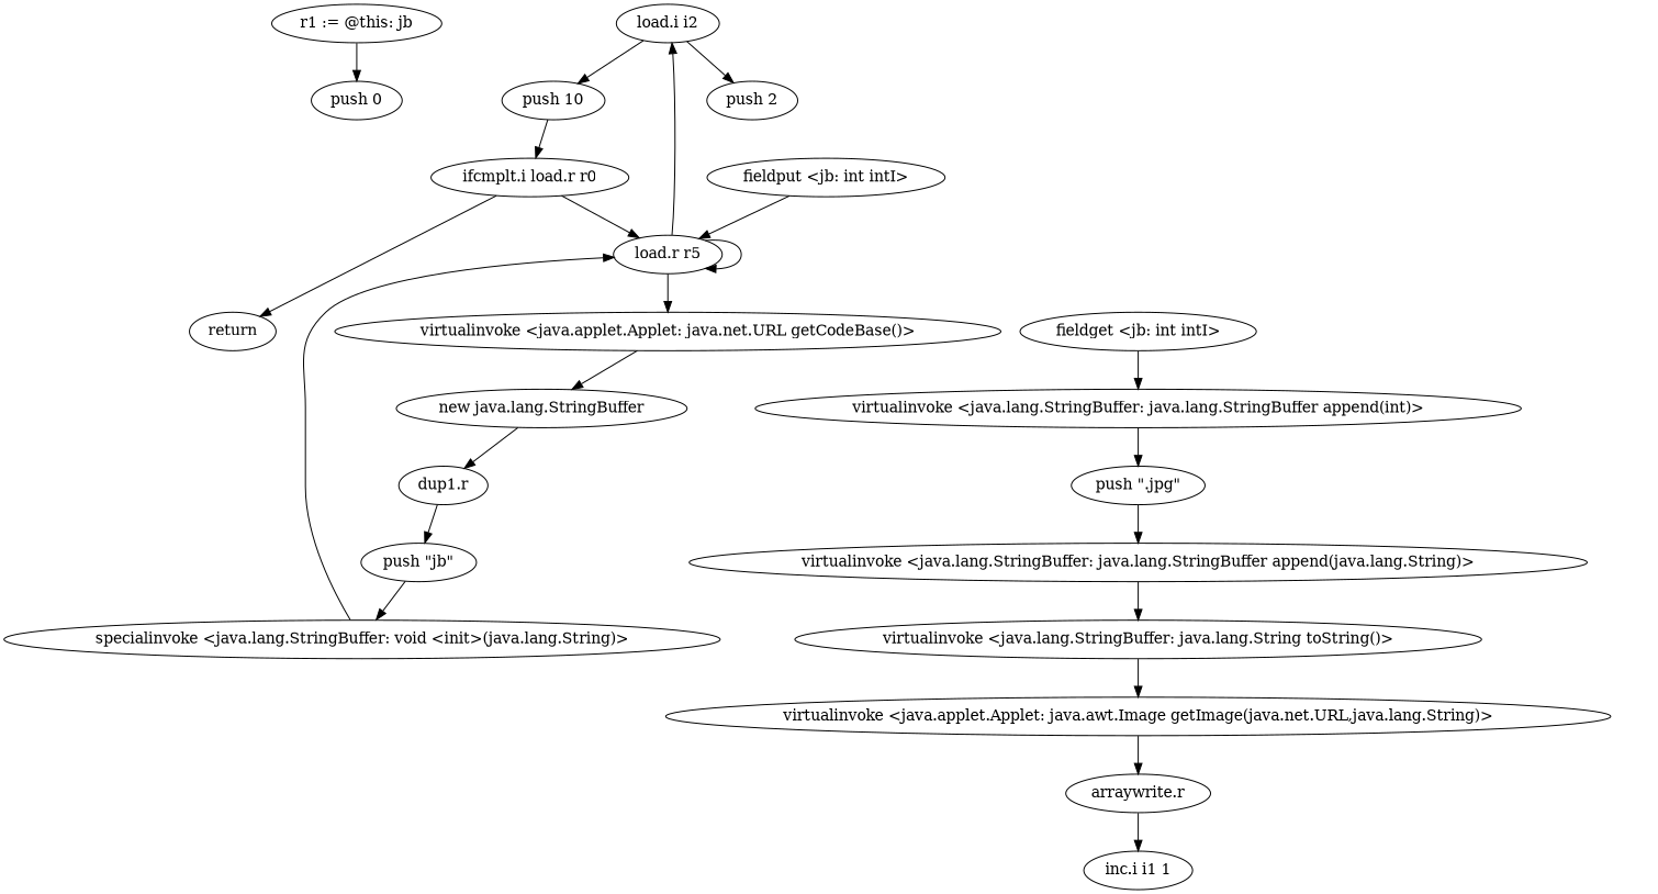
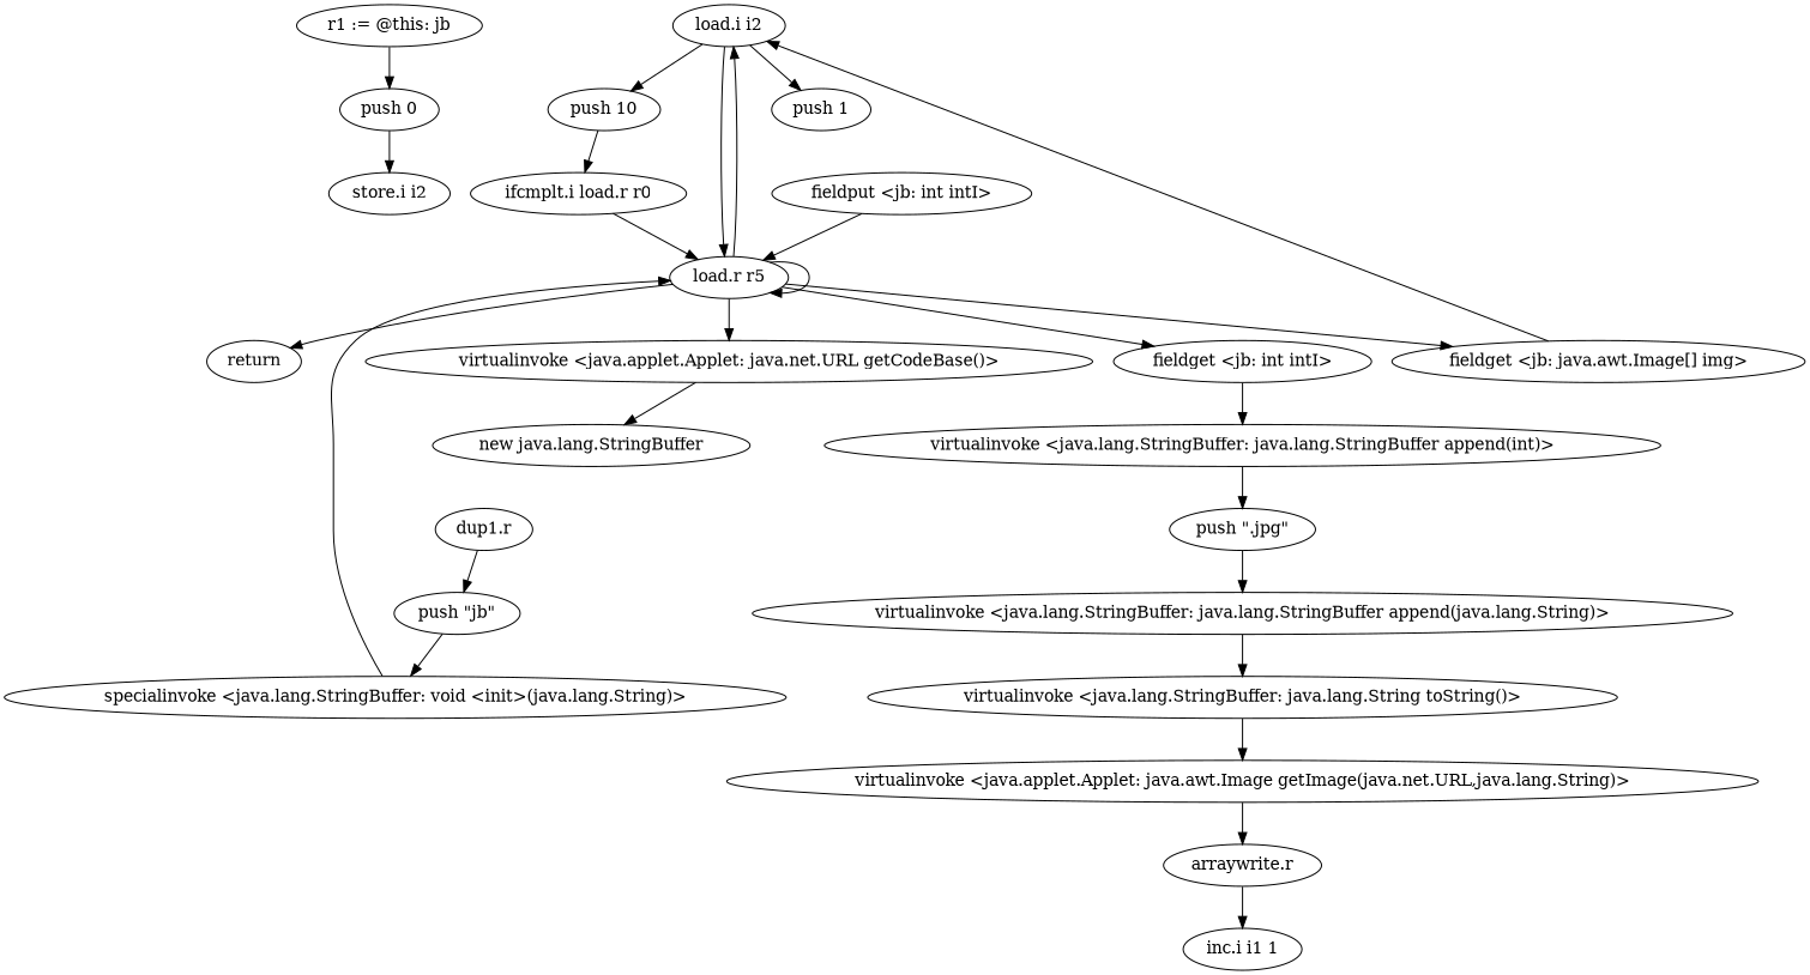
  digraph {
    n1 [label="r1 := @this: jb"]
    "push 0"
+   "store.i i2"
    "load.i i2"
    "push 10"
    n6 [label="load.r r5"]
-   "push 1" [label="push 2"]
+   "push 1"
    "ifcmplt.i load.r r0"
+   "fieldget <jb: java.awt.Image[] img>"
    "virtualinvoke <java.applet.Applet: java.net.URL getCodeBase()>"
    "fieldget <jb: int intI>"
    return
    "new java.lang.StringBuffer"
    "virtualinvoke <java.lang.StringBuffer: java.lang.StringBuffer append(int)>"
    "fieldput <jb: int intI>"
    "dup1.r"
    "push \"jb\""
    "specialinvoke <java.lang.StringBuffer: void <init>(java.lang.String)>"
    "push \".jpg\""
    "virtualinvoke <java.lang.StringBuffer: java.lang.StringBuffer append(java.lang.String)>"
    "virtualinvoke <java.lang.StringBuffer: java.lang.String toString()>"
    "virtualinvoke <java.applet.Applet: java.awt.Image getImage(java.net.URL,java.lang.String)>"
    "arraywrite.r"
    n24 [label="inc.i i1 1"]
    n1 -> "push 0"
+   "push 0" -> "store.i i2"
    "load.i i2" -> "push 10"
+   "load.i i2" -> n6
    "load.i i2" -> "push 1"
    "push 10" -> "ifcmplt.i load.r r0"
    n6 -> "load.i i2"
    n6 -> n6
+   n6 -> "fieldget <jb: java.awt.Image[] img>"
    n6 -> "virtualinvoke <java.applet.Applet: java.net.URL getCodeBase()>"
+   n6 -> "fieldget <jb: int intI>"
    "ifcmplt.i load.r r0" -> n6
-   "ifcmplt.i load.r r0" -> return
+   n6 -> return
+   "fieldget <jb: java.awt.Image[] img>" -> "load.i i2"
    "virtualinvoke <java.applet.Applet: java.net.URL getCodeBase()>" -> "new java.lang.StringBuffer"
    "fieldget <jb: int intI>" -> "virtualinvoke <java.lang.StringBuffer: java.lang.StringBuffer append(int)>"
-   "new java.lang.StringBuffer" -> "dup1.r"
    "virtualinvoke <java.lang.StringBuffer: java.lang.StringBuffer append(int)>" -> "push \".jpg\""
    "fieldput <jb: int intI>" -> n6
    "dup1.r" -> "push \"jb\""
    "push \"jb\"" -> "specialinvoke <java.lang.StringBuffer: void <init>(java.lang.String)>"
    "specialinvoke <java.lang.StringBuffer: void <init>(java.lang.String)>" -> n6
    "push \".jpg\"" -> "virtualinvoke <java.lang.StringBuffer: java.lang.StringBuffer append(java.lang.String)>"
    "virtualinvoke <java.lang.StringBuffer: java.lang.StringBuffer append(java.lang.String)>" -> "virtualinvoke <java.lang.StringBuffer: java.lang.String toString()>"
    "virtualinvoke <java.lang.StringBuffer: java.lang.String toString()>" -> "virtualinvoke <java.applet.Applet: java.awt.Image getImage(java.net.URL,java.lang.String)>"
    "virtualinvoke <java.applet.Applet: java.awt.Image getImage(java.net.URL,java.lang.String)>" -> "arraywrite.r"
    "arraywrite.r" -> n24
  }
